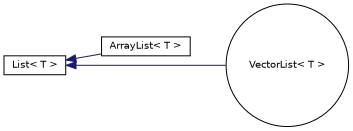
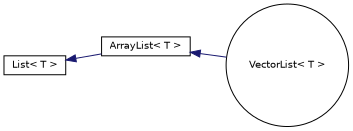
  digraph {
    rankdir=LR
    node [color=black fillcolor=white fontname=Helvetica fontsize=10 shape=box style=filled]
    edge [color=midnightblue dir=back fontname=Helvetica fontsize=10 labelfontname=Helvetica labelfontsize=10 style=solid]
    n1 [height=0.2 label="List\< T \>" width=0.4]
    n2 [height=0.2 label="ArrayList\< T \>" width=0.4]
    n3 [height=0.2 label="VectorList\< T \>" shape=circle width=0.4]
    n1 -> n2
-   n1 -> n3
+   n2 -> n3
  }
